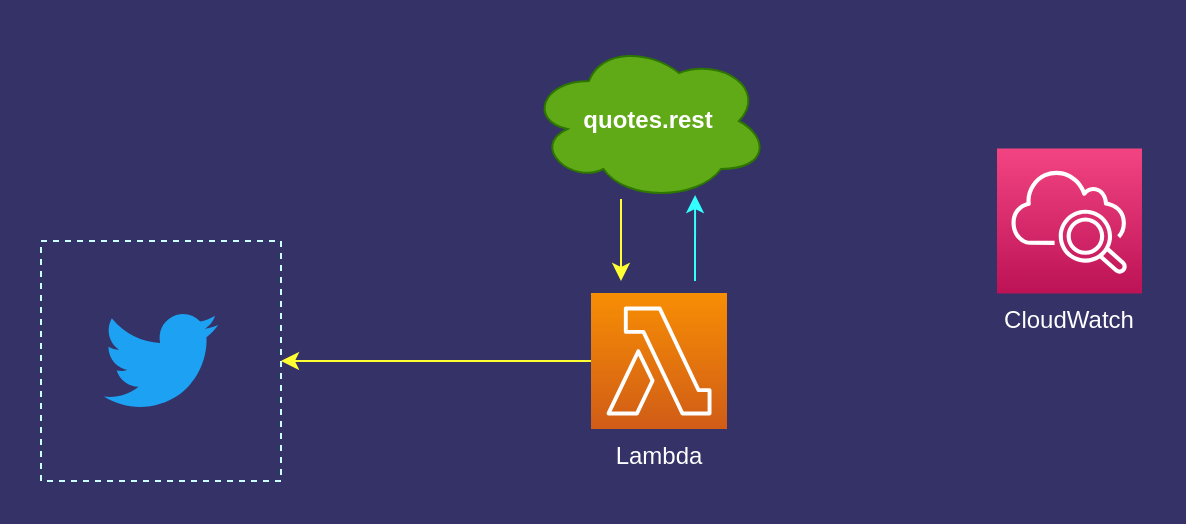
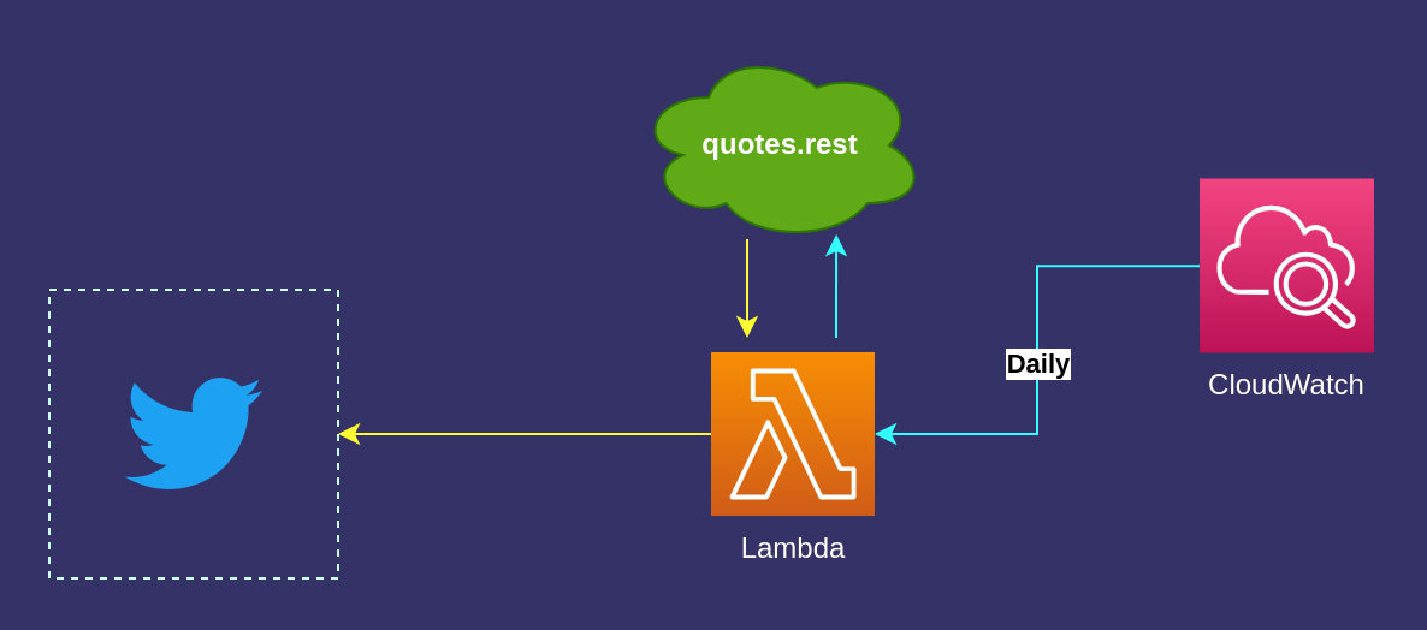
  <mxCell id="0" />
  <mxCell id="1" parent="0" />
  <mxCell id="2" value="" style="rounded=0;whiteSpace=wrap;html=1;dashed=1;fillColor=none;strokeColor=#CCFFFF;" vertex="1" parent="1"><mxGeometry x="20" y="120" width="120" height="120" as="geometry" /></mxCell>
  <mxCell id="3" value="" style="dashed=0;outlineConnect=0;html=1;align=center;labelPosition=center;verticalLabelPosition=bottom;verticalAlign=top;shape=mxgraph.weblogos.twitter;fillColor=#1DA1F2;strokeColor=none" vertex="1" parent="1"><mxGeometry x="51.43" y="155" width="57.14" height="50" as="geometry" /></mxCell>
+ <mxCell id="4" style="edgeStyle=orthogonalEdgeStyle;rounded=0;orthogonalLoop=1;jettySize=auto;html=1;fillColor=#d80073;strokeColor=#33FFFF;" edge="1" parent="1" source="6" target="8"><mxGeometry relative="1" as="geometry" /></mxCell>
+ <mxCell id="5" value="Daily" style="edgeLabel;html=1;align=center;verticalAlign=middle;resizable=0;points=[];fontStyle=1" vertex="1" connectable="0" parent="4"><mxGeometry x="0.001" y="-6" relative="1" as="geometry"><mxPoint x="6" y="5" as="offset" /></mxGeometry></mxCell>
  <mxCell id="6" value="&lt;font color=&quot;#ffffff&quot;&gt;CloudWatch&lt;/font&gt;" style="outlineConnect=0;fontColor=#232F3E;gradientColor=#F34482;gradientDirection=north;fillColor=#BC1356;strokeColor=#ffffff;dashed=0;verticalLabelPosition=bottom;verticalAlign=top;align=center;html=1;fontSize=12;fontStyle=0;aspect=fixed;shape=mxgraph.aws4.resourceIcon;resIcon=mxgraph.aws4.cloudwatch_2;" vertex="1" parent="1"><mxGeometry x="498" y="73.75" width="72.5" height="72.5" as="geometry" /></mxCell>
  <mxCell id="7" style="edgeStyle=orthogonalEdgeStyle;rounded=0;orthogonalLoop=1;jettySize=auto;html=1;entryX=1;entryY=0.5;entryDx=0;entryDy=0;strokeColor=#FFFF33;" edge="1" parent="1" source="8" target="2"><mxGeometry relative="1" as="geometry" /></mxCell>
  <mxCell id="8" value="&lt;font color=&quot;#ffffff&quot;&gt;Lambda&lt;/font&gt;" style="outlineConnect=0;fontColor=#232F3E;gradientColor=#F78E04;gradientDirection=north;fillColor=#D05C17;strokeColor=#ffffff;dashed=0;verticalLabelPosition=bottom;verticalAlign=top;align=center;html=1;fontSize=12;fontStyle=0;aspect=fixed;shape=mxgraph.aws4.resourceIcon;resIcon=mxgraph.aws4.lambda;" vertex="1" parent="1"><mxGeometry x="295" y="146" width="68" height="68" as="geometry" /></mxCell>
  <mxCell id="9" value="quotes.rest" style="ellipse;shape=cloud;whiteSpace=wrap;html=1;fillColor=#60a917;strokeColor=#2D7600;fontStyle=1;fontColor=#ffffff;" vertex="1" parent="1"><mxGeometry x="264" y="20" width="120" height="80" as="geometry" /></mxCell>
  <mxCell id="10" value="" style="endArrow=classic;html=1;entryX=0.692;entryY=0.963;entryDx=0;entryDy=0;entryPerimeter=0;fillColor=#d80073;strokeColor=#33FFFF;" edge="1" parent="1" target="9"><mxGeometry width="50" height="50" relative="1" as="geometry"><mxPoint x="347" y="140" as="sourcePoint" /><mxPoint x="370" y="110" as="targetPoint" /></mxGeometry></mxCell>
  <mxCell id="11" value="" style="endArrow=classic;html=1;strokeColor=#FFFF33;" edge="1" parent="1"><mxGeometry width="50" height="50" relative="1" as="geometry"><mxPoint x="310" y="99" as="sourcePoint" /><mxPoint x="310" y="140" as="targetPoint" /></mxGeometry></mxCell>
